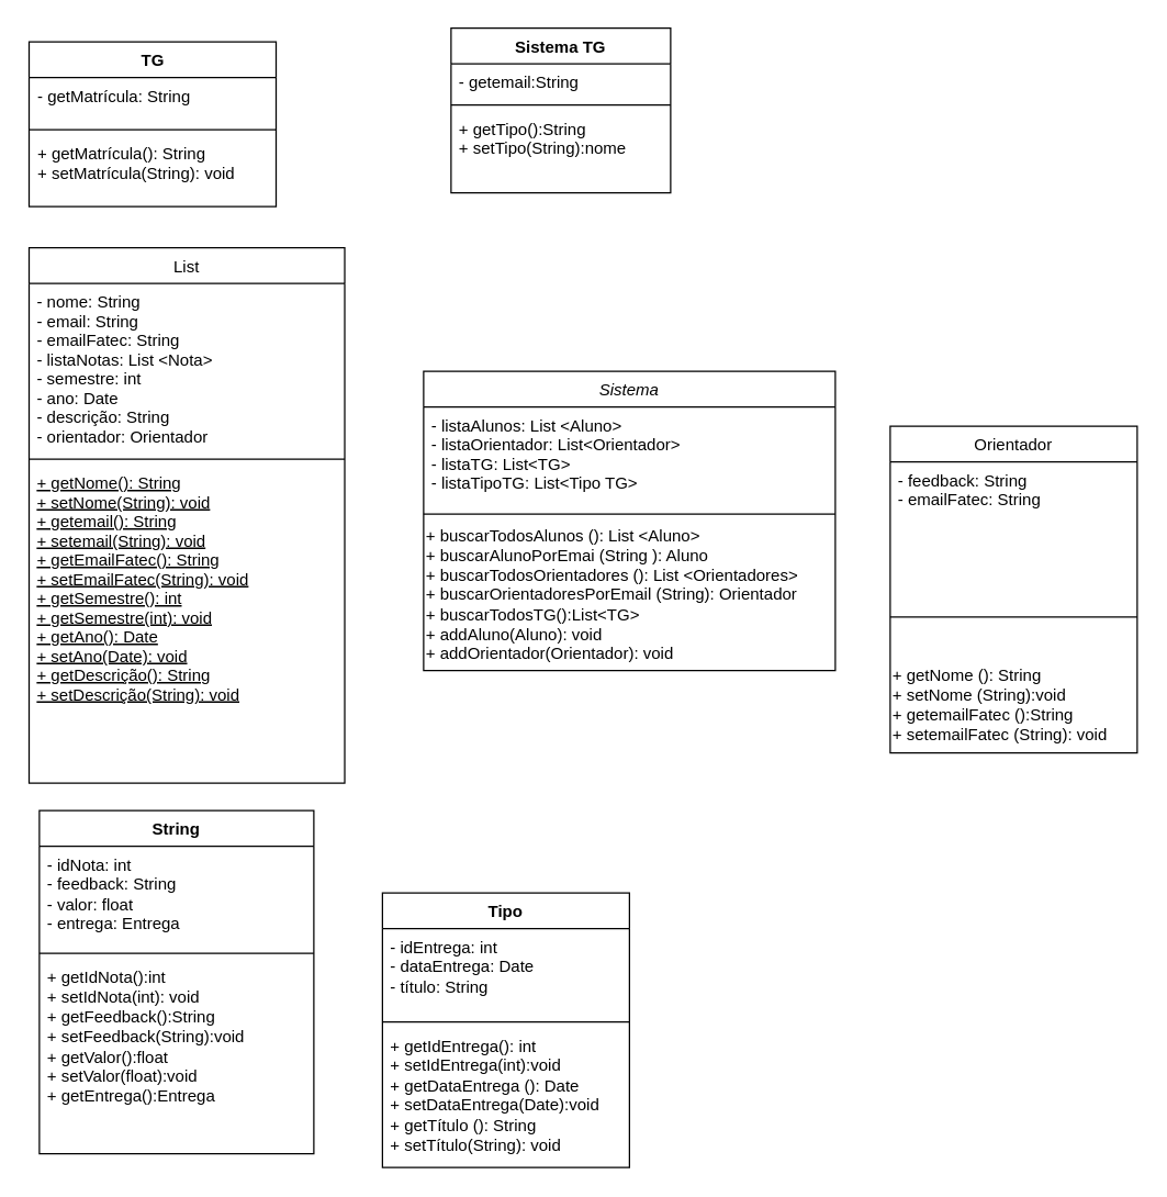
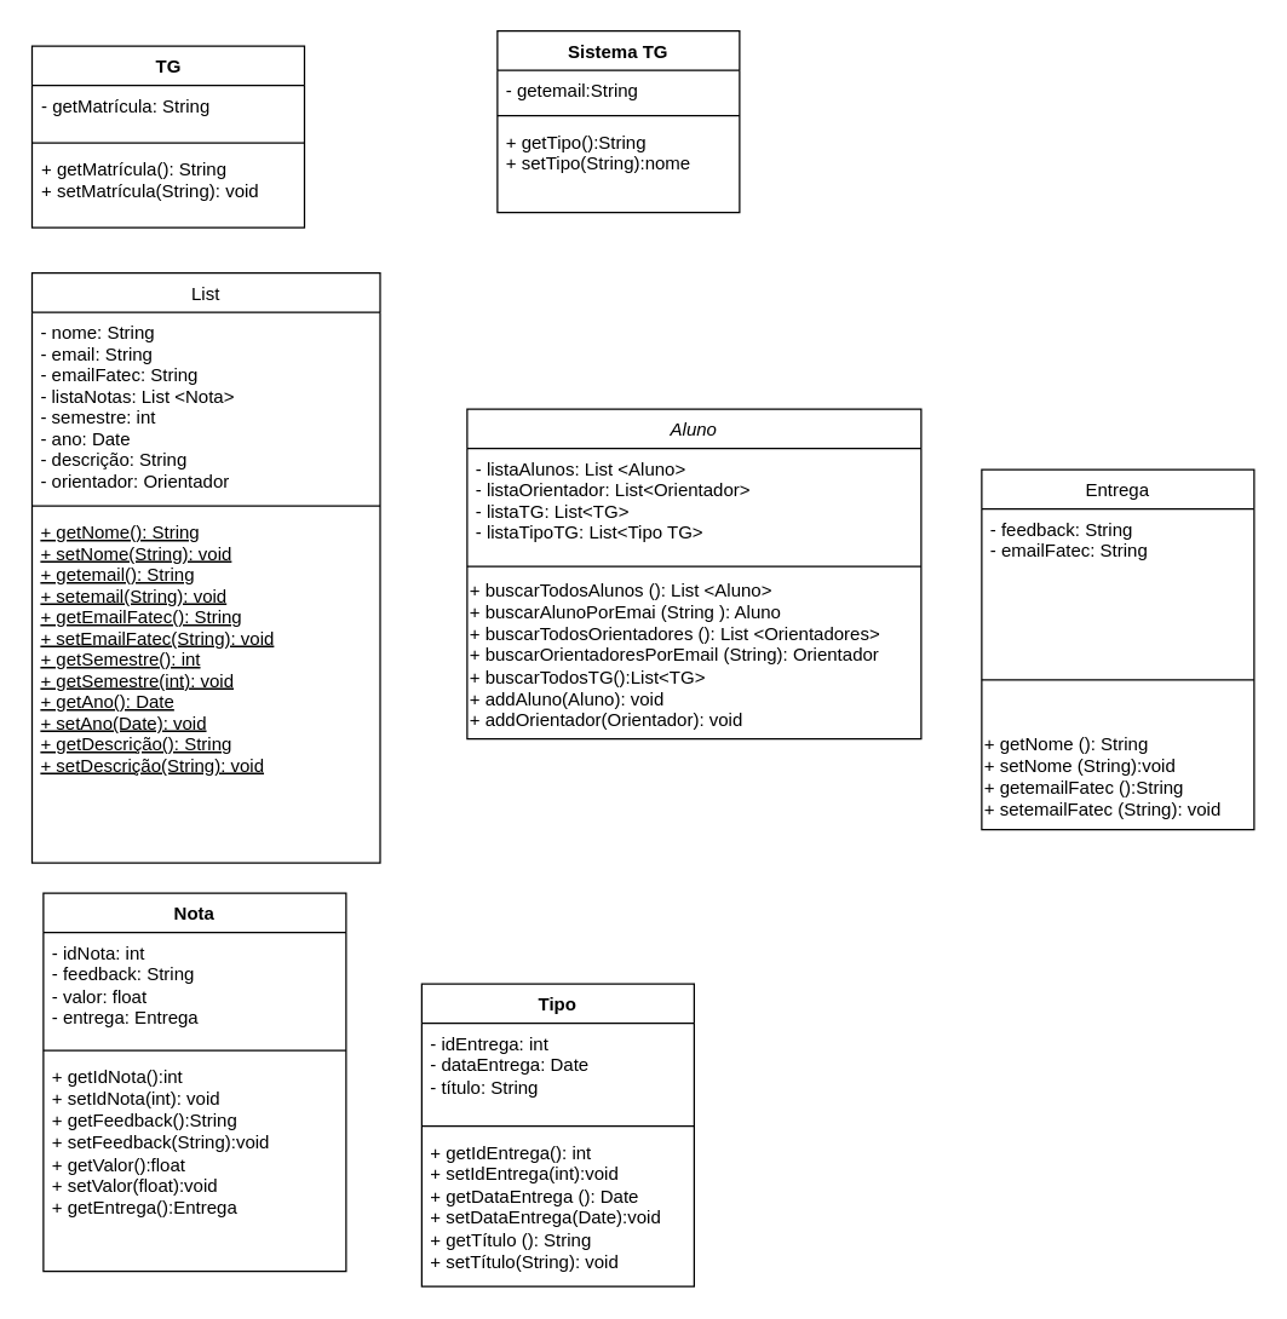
  <mxCell id="0" />
  <mxCell id="1" parent="0" />
- <mxCell id="2" value="Sistema" style="swimlane;fontStyle=2;align=center;verticalAlign=top;childLayout=stackLayout;horizontal=1;startSize=26;horizontalStack=0;resizeParent=1;resizeLast=0;collapsible=1;marginBottom=0;rounded=0;shadow=0;strokeWidth=1;" parent="1" vertex="1"><mxGeometry x="308" y="270" width="300" height="218" as="geometry"><mxRectangle x="230" y="140" width="160" height="26" as="alternateBounds" /></mxGeometry></mxCell>
+ <mxCell id="2" value="Aluno" style="swimlane;fontStyle=2;align=center;verticalAlign=top;childLayout=stackLayout;horizontal=1;startSize=26;horizontalStack=0;resizeParent=1;resizeLast=0;collapsible=1;marginBottom=0;rounded=0;shadow=0;strokeWidth=1;" parent="1" vertex="1"><mxGeometry x="308" y="270" width="300" height="218" as="geometry"><mxRectangle x="230" y="140" width="160" height="26" as="alternateBounds" /></mxGeometry></mxCell>
  <mxCell id="3" value="- listaAlunos: List &lt;Aluno&gt;&#10;- listaOrientador: List&lt;Orientador&gt;&#10;- listaTG: List&lt;TG&gt;&#10;- listaTipoTG: List&lt;Tipo TG&gt;&#10;&#10;&#10;" style="text;align=left;verticalAlign=top;spacingLeft=4;spacingRight=4;overflow=hidden;rotatable=0;points=[[0,0.5],[1,0.5]];portConstraint=eastwest;" parent="2" vertex="1"><mxGeometry y="26" width="300" height="74" as="geometry" /></mxCell>
  <mxCell id="4" value="" style="line;html=1;strokeWidth=1;align=left;verticalAlign=middle;spacingTop=-1;spacingLeft=3;spacingRight=3;rotatable=0;labelPosition=right;points=[];portConstraint=eastwest;" parent="2" vertex="1"><mxGeometry y="100" width="300" height="8" as="geometry" /></mxCell>
  <mxCell id="5" value="+ buscarTodosAlunos (): List &amp;lt;Aluno&amp;gt;&lt;br&gt;+ buscarAlunoPorEmai (String ): Aluno&amp;nbsp;&lt;br&gt;+ buscarTodosOrientadores (): List &amp;lt;Orientadores&amp;gt;&lt;br&gt;+ buscarOrientadoresPorEmail (String): Orientador&lt;br&gt;+ buscarTodosTG():List&amp;lt;TG&amp;gt;&lt;br&gt;+ addAluno(Aluno): void&lt;br&gt;+ addOrientador(Orientador): void" style="text;html=1;align=left;verticalAlign=middle;resizable=0;points=[];autosize=1;strokeColor=none;fillColor=none;" vertex="1" parent="2"><mxGeometry y="108" width="300" height="110" as="geometry" /></mxCell>
  <mxCell id="6" value="List" style="swimlane;fontStyle=0;align=center;verticalAlign=top;childLayout=stackLayout;horizontal=1;startSize=26;horizontalStack=0;resizeParent=1;resizeLast=0;collapsible=1;marginBottom=0;rounded=0;shadow=0;strokeWidth=1;" parent="1" vertex="1"><mxGeometry x="20.5" y="180" width="230" height="390" as="geometry"><mxRectangle x="130" y="380" width="160" height="26" as="alternateBounds" /></mxGeometry></mxCell>
  <mxCell id="7" value="- nome: String&#10;- email: String&#10;- emailFatec: String&#10;- listaNotas: List &lt;Nota&gt;&#10;- semestre: int&#10;- ano: Date&#10;- descrição: String&#10;- orientador: Orientador" style="text;align=left;verticalAlign=top;spacingLeft=4;spacingRight=4;overflow=hidden;rotatable=0;points=[[0,0.5],[1,0.5]];portConstraint=eastwest;" parent="6" vertex="1"><mxGeometry y="26" width="230" height="124" as="geometry" /></mxCell>
  <mxCell id="8" value="" style="line;html=1;strokeWidth=1;align=left;verticalAlign=middle;spacingTop=-1;spacingLeft=3;spacingRight=3;rotatable=0;labelPosition=right;points=[];portConstraint=eastwest;" parent="6" vertex="1"><mxGeometry y="150" width="230" height="8" as="geometry" /></mxCell>
  <mxCell id="9" value="+ getNome(): String&#10;+ setNome(String): void&#10;+ getemail(): String&#10;+ setemail(String): void&#10;+ getEmailFatec(): String&#10;+ setEmailFatec(String): void&#10;+ getSemestre(): int&#10;+ getSemestre(int): void&#10;+ getAno(): Date&#10;+ setAno(Date): void&#10;+ getDescrição(): String&#10;+ setDescrição(String): void&#10;" style="text;align=left;verticalAlign=top;spacingLeft=4;spacingRight=4;overflow=hidden;rotatable=0;points=[[0,0.5],[1,0.5]];portConstraint=eastwest;fontStyle=4" parent="6" vertex="1"><mxGeometry y="158" width="230" height="232" as="geometry" /></mxCell>
- <mxCell id="10" value="Orientador" style="swimlane;fontStyle=0;align=center;verticalAlign=top;childLayout=stackLayout;horizontal=1;startSize=26;horizontalStack=0;resizeParent=1;resizeLast=0;collapsible=1;marginBottom=0;rounded=0;shadow=0;strokeWidth=1;" parent="1" vertex="1"><mxGeometry x="648" y="310" width="180" height="238" as="geometry"><mxRectangle x="340" y="380" width="170" height="26" as="alternateBounds" /></mxGeometry></mxCell>
+ <mxCell id="10" value="Entrega" style="swimlane;fontStyle=0;align=center;verticalAlign=top;childLayout=stackLayout;horizontal=1;startSize=26;horizontalStack=0;resizeParent=1;resizeLast=0;collapsible=1;marginBottom=0;rounded=0;shadow=0;strokeWidth=1;" parent="1" vertex="1"><mxGeometry x="648" y="310" width="180" height="238" as="geometry"><mxRectangle x="340" y="380" width="170" height="26" as="alternateBounds" /></mxGeometry></mxCell>
  <mxCell id="11" value="- feedback: String&#10;- emailFatec: String" style="text;align=left;verticalAlign=top;spacingLeft=4;spacingRight=4;overflow=hidden;rotatable=0;points=[[0,0.5],[1,0.5]];portConstraint=eastwest;" parent="10" vertex="1"><mxGeometry y="26" width="180" height="84" as="geometry" /></mxCell>
  <mxCell id="12" value="" style="line;html=1;strokeWidth=1;align=left;verticalAlign=middle;spacingTop=-1;spacingLeft=3;spacingRight=3;rotatable=0;labelPosition=right;points=[];portConstraint=eastwest;" parent="10" vertex="1"><mxGeometry y="110" width="180" height="58" as="geometry" /></mxCell>
  <mxCell id="13" value="+ getNome (): String&lt;br&gt;+ setNome (String):void&lt;br&gt;+ getemailFatec ():String&lt;br&gt;+ setemailFatec (String): void&lt;br&gt;" style="text;html=1;align=left;verticalAlign=middle;resizable=0;points=[];autosize=1;strokeColor=none;fillColor=none;" vertex="1" parent="10"><mxGeometry y="168" width="180" height="70" as="geometry" /></mxCell>
- <mxCell id="14" value="String" style="swimlane;fontStyle=1;align=center;verticalAlign=top;childLayout=stackLayout;horizontal=1;startSize=26;horizontalStack=0;resizeParent=1;resizeParentMax=0;resizeLast=0;collapsible=1;marginBottom=0;whiteSpace=wrap;html=1;" vertex="1" parent="1"><mxGeometry x="28" y="590" width="200" height="250" as="geometry" /></mxCell>
+ <mxCell id="14" value="Nota" style="swimlane;fontStyle=1;align=center;verticalAlign=top;childLayout=stackLayout;horizontal=1;startSize=26;horizontalStack=0;resizeParent=1;resizeParentMax=0;resizeLast=0;collapsible=1;marginBottom=0;whiteSpace=wrap;html=1;" vertex="1" parent="1"><mxGeometry x="28" y="590" width="200" height="250" as="geometry" /></mxCell>
  <mxCell id="15" value="- idNota: int&lt;br&gt;- feedback: String&lt;br&gt;- valor: float&lt;br&gt;- entrega: Entrega" style="text;strokeColor=none;fillColor=none;align=left;verticalAlign=top;spacingLeft=4;spacingRight=4;overflow=hidden;rotatable=0;points=[[0,0.5],[1,0.5]];portConstraint=eastwest;whiteSpace=wrap;html=1;" vertex="1" parent="14"><mxGeometry y="26" width="200" height="74" as="geometry" /></mxCell>
  <mxCell id="16" value="" style="line;strokeWidth=1;fillColor=none;align=left;verticalAlign=middle;spacingTop=-1;spacingLeft=3;spacingRight=3;rotatable=0;labelPosition=right;points=[];portConstraint=eastwest;strokeColor=inherit;" vertex="1" parent="14"><mxGeometry y="100" width="200" height="8" as="geometry" /></mxCell>
  <mxCell id="17" value="+ getIdNota():int&lt;br&gt;+ setIdNota(int): void&lt;br&gt;+ getFeedback():String&lt;br&gt;+ setFeedback(String):void&lt;br&gt;+ getValor():float&lt;br&gt;+ setValor(float):void&lt;br&gt;+ getEntrega():Entrega&lt;br&gt;" style="text;strokeColor=none;fillColor=none;align=left;verticalAlign=top;spacingLeft=4;spacingRight=4;overflow=hidden;rotatable=0;points=[[0,0.5],[1,0.5]];portConstraint=eastwest;whiteSpace=wrap;html=1;" vertex="1" parent="14"><mxGeometry y="108" width="200" height="142" as="geometry" /></mxCell>
  <mxCell id="18" value="Tipo" style="swimlane;fontStyle=1;align=center;verticalAlign=top;childLayout=stackLayout;horizontal=1;startSize=26;horizontalStack=0;resizeParent=1;resizeParentMax=0;resizeLast=0;collapsible=1;marginBottom=0;whiteSpace=wrap;html=1;" vertex="1" parent="1"><mxGeometry x="278" y="650" width="180" height="200" as="geometry" /></mxCell>
  <mxCell id="19" value="- idEntrega: int&lt;br&gt;- dataEntrega: Date&lt;br&gt;- título: String" style="text;strokeColor=none;fillColor=none;align=left;verticalAlign=top;spacingLeft=4;spacingRight=4;overflow=hidden;rotatable=0;points=[[0,0.5],[1,0.5]];portConstraint=eastwest;whiteSpace=wrap;html=1;" vertex="1" parent="18"><mxGeometry y="26" width="180" height="64" as="geometry" /></mxCell>
  <mxCell id="20" value="" style="line;strokeWidth=1;fillColor=none;align=left;verticalAlign=middle;spacingTop=-1;spacingLeft=3;spacingRight=3;rotatable=0;labelPosition=right;points=[];portConstraint=eastwest;strokeColor=inherit;" vertex="1" parent="18"><mxGeometry y="90" width="180" height="8" as="geometry" /></mxCell>
  <mxCell id="21" value="+ getIdEntrega(): int&lt;br&gt;+ setIdEntrega(int):void&lt;br&gt;+ getDataEntrega (): Date&lt;br&gt;+ setDataEntrega(Date):void&lt;br&gt;+ getTítulo (): String&lt;br&gt;+ setTítulo(String): void" style="text;strokeColor=none;fillColor=none;align=left;verticalAlign=top;spacingLeft=4;spacingRight=4;overflow=hidden;rotatable=0;points=[[0,0.5],[1,0.5]];portConstraint=eastwest;whiteSpace=wrap;html=1;" vertex="1" parent="18"><mxGeometry y="98" width="180" height="102" as="geometry" /></mxCell>
  <mxCell id="22" value="TG" style="swimlane;fontStyle=1;align=center;verticalAlign=top;childLayout=stackLayout;horizontal=1;startSize=26;horizontalStack=0;resizeParent=1;resizeParentMax=0;resizeLast=0;collapsible=1;marginBottom=0;whiteSpace=wrap;html=1;" vertex="1" parent="1"><mxGeometry x="20.5" y="30" width="180" height="120" as="geometry" /></mxCell>
  <mxCell id="23" value="- getMatrícula: String&lt;br&gt;" style="text;strokeColor=none;fillColor=none;align=left;verticalAlign=top;spacingLeft=4;spacingRight=4;overflow=hidden;rotatable=0;points=[[0,0.5],[1,0.5]];portConstraint=eastwest;whiteSpace=wrap;html=1;" vertex="1" parent="22"><mxGeometry y="26" width="180" height="34" as="geometry" /></mxCell>
  <mxCell id="24" value="" style="line;strokeWidth=1;fillColor=none;align=left;verticalAlign=middle;spacingTop=-1;spacingLeft=3;spacingRight=3;rotatable=0;labelPosition=right;points=[];portConstraint=eastwest;strokeColor=inherit;" vertex="1" parent="22"><mxGeometry y="60" width="180" height="8" as="geometry" /></mxCell>
  <mxCell id="25" value="+ getMatrícula(): String&lt;br&gt;+ setMatrícula(String): void&lt;br&gt;" style="text;strokeColor=none;fillColor=none;align=left;verticalAlign=top;spacingLeft=4;spacingRight=4;overflow=hidden;rotatable=0;points=[[0,0.5],[1,0.5]];portConstraint=eastwest;whiteSpace=wrap;html=1;" vertex="1" parent="22"><mxGeometry y="68" width="180" height="52" as="geometry" /></mxCell>
  <mxCell id="26" value="Sistema TG" style="swimlane;fontStyle=1;align=center;verticalAlign=top;childLayout=stackLayout;horizontal=1;startSize=26;horizontalStack=0;resizeParent=1;resizeParentMax=0;resizeLast=0;collapsible=1;marginBottom=0;whiteSpace=wrap;html=1;" vertex="1" parent="1"><mxGeometry x="328" y="20" width="160" height="120" as="geometry" /></mxCell>
  <mxCell id="27" value="- getemail:String" style="text;strokeColor=none;fillColor=none;align=left;verticalAlign=top;spacingLeft=4;spacingRight=4;overflow=hidden;rotatable=0;points=[[0,0.5],[1,0.5]];portConstraint=eastwest;whiteSpace=wrap;html=1;" vertex="1" parent="26"><mxGeometry y="26" width="160" height="26" as="geometry" /></mxCell>
  <mxCell id="28" value="" style="line;strokeWidth=1;fillColor=none;align=left;verticalAlign=middle;spacingTop=-1;spacingLeft=3;spacingRight=3;rotatable=0;labelPosition=right;points=[];portConstraint=eastwest;strokeColor=inherit;" vertex="1" parent="26"><mxGeometry y="52" width="160" height="8" as="geometry" /></mxCell>
  <mxCell id="29" value="+ getTipo():String&lt;br&gt;+ setTipo(String):nome" style="text;strokeColor=none;fillColor=none;align=left;verticalAlign=top;spacingLeft=4;spacingRight=4;overflow=hidden;rotatable=0;points=[[0,0.5],[1,0.5]];portConstraint=eastwest;whiteSpace=wrap;html=1;" vertex="1" parent="26"><mxGeometry y="60" width="160" height="60" as="geometry" /></mxCell>
